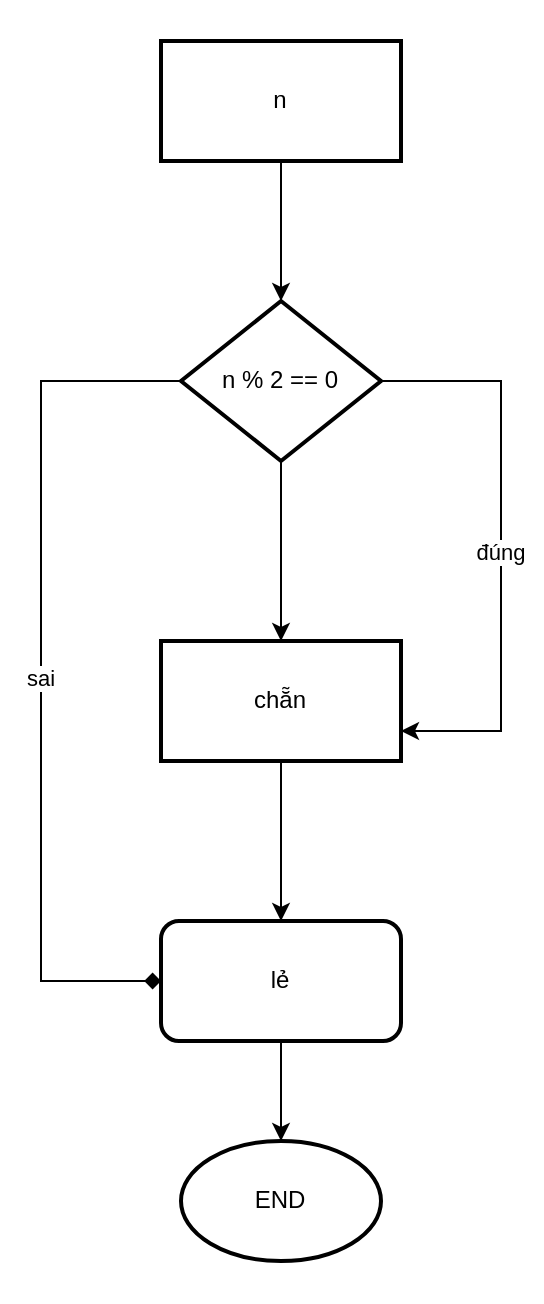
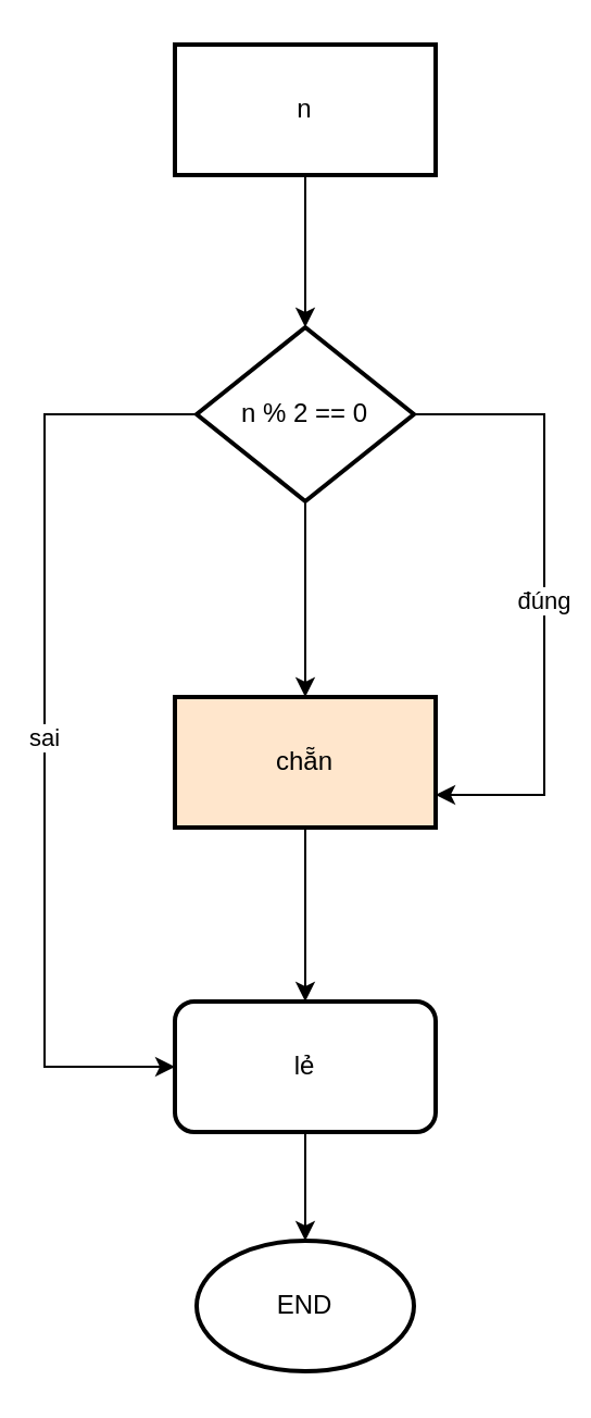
  <mxCell id="0" />
  <mxCell id="1" parent="0" />
  <mxCell id="2" value="" style="edgeStyle=orthogonalEdgeStyle;rounded=0;orthogonalLoop=1;jettySize=auto;html=1;" edge="1" parent="1" source="3" target="9"><mxGeometry relative="1" as="geometry" /></mxCell>
  <mxCell id="3" value="n" style="whiteSpace=wrap;html=1;strokeWidth=2;" vertex="1" parent="1"><mxGeometry x="80" y="20" width="120" height="60" as="geometry" /></mxCell>
  <mxCell id="4" value="" style="edgeStyle=orthogonalEdgeStyle;rounded=0;orthogonalLoop=1;jettySize=auto;html=1;" edge="1" parent="1" source="9" target="11"><mxGeometry relative="1" as="geometry" /></mxCell>
- <mxCell id="5" style="edgeStyle=orthogonalEdgeStyle;rounded=0;orthogonalLoop=1;jettySize=auto;html=1;exitX=0;exitY=0.5;exitDx=0;exitDy=0;entryX=0;entryY=0.5;entryDx=0;entryDy=0;endArrow=diamond;" edge="1" parent="1" source="9" target="13"><mxGeometry relative="1" as="geometry"><mxPoint x="20" y="490" as="targetPoint" /><Array as="points"><mxPoint x="20" y="190" /><mxPoint x="20" y="490" /></Array></mxGeometry></mxCell>
+ <mxCell id="5" style="edgeStyle=orthogonalEdgeStyle;rounded=0;orthogonalLoop=1;jettySize=auto;html=1;exitX=0;exitY=0.5;exitDx=0;exitDy=0;entryX=0;entryY=0.5;entryDx=0;entryDy=0;" edge="1" parent="1" source="9" target="13"><mxGeometry relative="1" as="geometry"><mxPoint x="20" y="490" as="targetPoint" /><Array as="points"><mxPoint x="20" y="190" /><mxPoint x="20" y="490" /></Array></mxGeometry></mxCell>
  <mxCell id="6" value="sai" style="edgeLabel;html=1;align=center;verticalAlign=middle;resizable=0;points=[];" vertex="1" connectable="0" parent="5"><mxGeometry x="0.014" y="-1" relative="1" as="geometry"><mxPoint as="offset" /></mxGeometry></mxCell>
  <mxCell id="7" style="edgeStyle=orthogonalEdgeStyle;rounded=0;orthogonalLoop=1;jettySize=auto;html=1;exitX=1;exitY=0.5;exitDx=0;exitDy=0;entryX=1;entryY=0.75;entryDx=0;entryDy=0;" edge="1" parent="1" source="9" target="11"><mxGeometry relative="1" as="geometry"><mxPoint x="260" y="360" as="targetPoint" /><Array as="points"><mxPoint x="250" y="190" /><mxPoint x="250" y="365" /></Array></mxGeometry></mxCell>
  <mxCell id="8" value="đúng" style="edgeLabel;html=1;align=center;verticalAlign=middle;resizable=0;points=[];" vertex="1" connectable="0" parent="7"><mxGeometry x="0.018" y="-1" relative="1" as="geometry"><mxPoint as="offset" /></mxGeometry></mxCell>
  <mxCell id="9" value="n % 2 == 0" style="rhombus;whiteSpace=wrap;html=1;strokeWidth=2;" vertex="1" parent="1"><mxGeometry x="90" y="150" width="100" height="80" as="geometry" /></mxCell>
  <mxCell id="10" value="" style="edgeStyle=orthogonalEdgeStyle;rounded=0;orthogonalLoop=1;jettySize=auto;html=1;" edge="1" parent="1" source="11" target="13"><mxGeometry relative="1" as="geometry" /></mxCell>
- <mxCell id="11" value="chẵn" style="whiteSpace=wrap;html=1;strokeWidth=2;" vertex="1" parent="1"><mxGeometry x="80" y="320" width="120" height="60" as="geometry" /></mxCell>
+ <mxCell id="11" value="chẵn" style="whiteSpace=wrap;html=1;strokeWidth=2;fillColor=#ffe6cc;" vertex="1" parent="1"><mxGeometry x="80" y="320" width="120" height="60" as="geometry" /></mxCell>
  <mxCell id="12" style="edgeStyle=orthogonalEdgeStyle;rounded=0;orthogonalLoop=1;jettySize=auto;html=1;" edge="1" parent="1" source="13" target="14"><mxGeometry relative="1" as="geometry" /></mxCell>
  <mxCell id="13" value="lẻ" style="whiteSpace=wrap;html=1;strokeWidth=2;rounded=1;" vertex="1" parent="1"><mxGeometry x="80" y="460" width="120" height="60" as="geometry" /></mxCell>
  <mxCell id="14" value="END" style="strokeWidth=2;html=1;shape=mxgraph.flowchart.start_1;whiteSpace=wrap;" vertex="1" parent="1"><mxGeometry x="90" y="570" width="100" height="60" as="geometry" /></mxCell>
